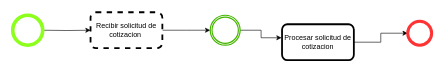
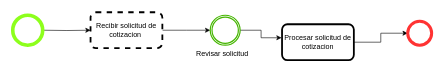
  <mxCell id="0" />
  <mxCell id="1" parent="0" />
  <mxCell id="2" style="edgeStyle=orthogonalEdgeStyle;rounded=0;orthogonalLoop=1;jettySize=auto;html=1;exitX=1;exitY=0.5;exitDx=0;exitDy=0;exitPerimeter=0;entryX=0;entryY=0.5;entryDx=0;entryDy=0;" parent="1" target="4" edge="1"><mxGeometry relative="1" as="geometry"><mxPoint x="70" y="50" as="sourcePoint" /></mxGeometry></mxCell>
  <mxCell id="3" style="edgeStyle=orthogonalEdgeStyle;rounded=0;orthogonalLoop=1;jettySize=auto;html=1;entryX=0;entryY=0.5;entryDx=0;entryDy=0;strokeColor=#000000;" parent="1" source="4" edge="1"><mxGeometry relative="1" as="geometry"><mxPoint x="350" y="50" as="targetPoint" /></mxGeometry></mxCell>
  <mxCell id="4" value="Recibir solicitud de cotizacion&amp;nbsp;" style="rounded=1;whiteSpace=wrap;html=1;strokeColor=#000000;strokeWidth=3;dashed=1;" parent="1" vertex="1"><mxGeometry x="150" y="20" width="120" height="60" as="geometry" /></mxCell>
  <mxCell id="5" style="edgeStyle=orthogonalEdgeStyle;rounded=0;orthogonalLoop=1;jettySize=auto;html=1;entryX=0;entryY=0.5;entryDx=0;entryDy=0;entryPerimeter=0;strokeColor=#000000;" parent="1" source="6" target="7" edge="1"><mxGeometry relative="1" as="geometry" /></mxCell>
  <mxCell id="6" value="Procesar solicitud de cotizacion" style="rounded=1;whiteSpace=wrap;html=1;strokeColor=#000000;strokeWidth=3;" parent="1" vertex="1"><mxGeometry x="470" y="40" width="120" height="60" as="geometry" /></mxCell>
  <mxCell id="7" value="" style="points=[[0.145,0.145,0],[0.5,0,0],[0.855,0.145,0],[1,0.5,0],[0.855,0.855,0],[0.5,1,0],[0.145,0.855,0],[0,0.5,0]];shape=mxgraph.bpmn.event;html=1;verticalLabelPosition=bottom;labelBackgroundColor=#ffffff;verticalAlign=top;align=center;perimeter=ellipsePerimeter;outlineConnect=0;aspect=fixed;outline=standard;symbol=general;strokeColor=#FF3333;strokeWidth=5;" parent="1" vertex="1"><mxGeometry x="680" y="35" width="40" height="40" as="geometry" /></mxCell>
  <mxCell id="8" value="" style="points=[[0.145,0.145,0],[0.5,0,0],[0.855,0.145,0],[1,0.5,0],[0.855,0.855,0],[0.5,1,0],[0.145,0.855,0],[0,0.5,0]];shape=mxgraph.bpmn.event;html=1;verticalLabelPosition=bottom;labelBackgroundColor=#ffffff;verticalAlign=top;align=center;perimeter=ellipsePerimeter;outlineConnect=0;aspect=fixed;outline=end;symbol=terminate2;strokeColor=#8DFF1C;fillColor=none;strokeWidth=2;" vertex="1" parent="1"><mxGeometry x="20" y="25" width="50" height="50" as="geometry" /></mxCell>
  <mxCell id="9" style="edgeStyle=orthogonalEdgeStyle;rounded=0;orthogonalLoop=1;jettySize=auto;html=1;exitX=1;exitY=0.5;exitDx=0;exitDy=0;exitPerimeter=0;entryX=-0.007;entryY=0.377;entryDx=0;entryDy=0;entryPerimeter=0;" edge="1" parent="1" source="10" target="6"><mxGeometry relative="1" as="geometry" /></mxCell>
  <mxCell id="10" value="" style="points=[[0.145,0.145,0],[0.5,0,0],[0.855,0.145,0],[1,0.5,0],[0.855,0.855,0],[0.5,1,0],[0.145,0.855,0],[0,0.5,0]];shape=mxgraph.bpmn.event;html=1;verticalLabelPosition=bottom;labelBackgroundColor=#ffffff;verticalAlign=top;align=center;perimeter=ellipsePerimeter;outlineConnect=0;aspect=fixed;outline=throwing;symbol=general;strokeColor=#45B500;strokeWidth=2;fillColor=none;" vertex="1" parent="1"><mxGeometry x="350" y="25" width="50" height="50" as="geometry" /></mxCell>
+ <mxCell id="11" value="Revisar solicitud" style="text;html=1;align=center;verticalAlign=middle;resizable=0;points=[];autosize=1;strokeColor=none;fillColor=none;" vertex="1" parent="1"><mxGeometry x="315" y="75" width="110" height="30" as="geometry" /></mxCell>
